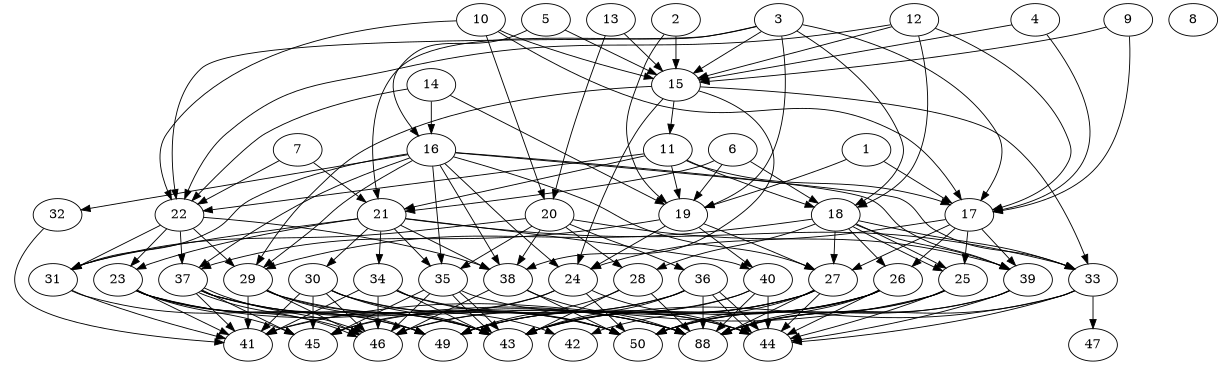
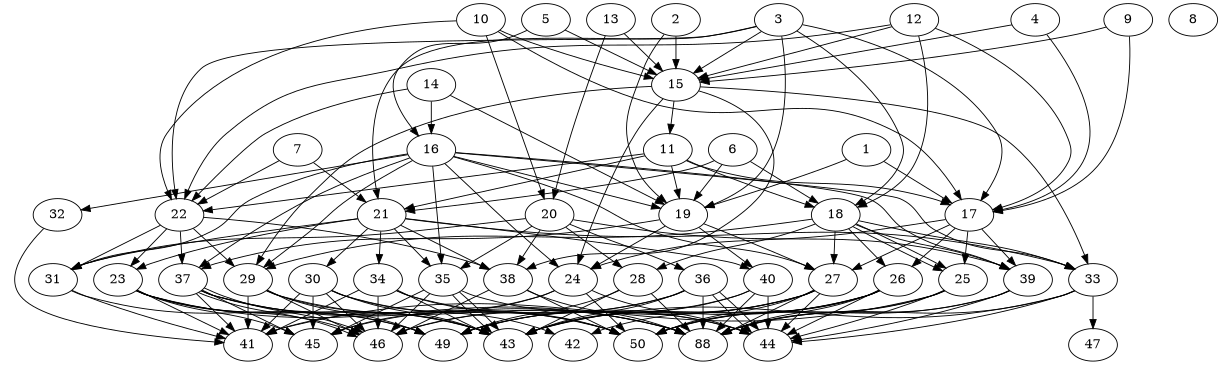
  digraph {
    node [alpha=0.19]
    1 [alpha=0.01 expect_size=8208384]
    17 [alpha=0.13 expect_size=50527232]
    19 [expect_size=10183680]
    24 [alpha=0.01 expect_size=35980288]
    27 [alpha=0.14 expect_size=47748096]
    39 [alpha=0.10 expect_size=45385728]
    25 [alpha=0.11 expect_size=43850752]
    26 [alpha=0.10 expect_size=43937792]
    37 [alpha=0.14 expect_size=32217088]
    40 [alpha=0.16 expect_size=24365056]
    41 [alpha=0.07 expect_size=28699648]
    45 [alpha=0.20 expect_size=38490112]
    44 [alpha=0.14 expect_size=25095168]
    50 [alpha=0.12 expect_size=26573824]
    43 [alpha=0.04 expect_size=38498304]
    46 [alpha=0.02 expect_size=42058752]
    n17 [alpha=0.14 expect_size=23171072 label=88]
    49 [alpha=0.18 expect_size=49310720]
    42 [alpha=0.08 expect_size=27238400]
    2 [alpha=0.16 expect_size=49452032]
    15 [alpha=0.00 expect_size=15803392]
    29 [alpha=0.11 expect_size=34122752]
    33 [alpha=0.14 expect_size=29244416]
    38 [alpha=0.11 expect_size=18103296]
    11 [alpha=0.05 expect_size=21276672]
    47 [alpha=0.03 expect_size=37585920]
    3 [alpha=0.18 expect_size=50122752]
    18 [alpha=0.01 expect_size=8553472]
    21 [alpha=0.00 expect_size=18016256]
    22 [alpha=0.20 expect_size=29205504]
    28 [alpha=0.12 expect_size=31170560]
    31 [expect_size=29487104]
    35 [alpha=0.02 expect_size=29629440]
    23 [expect_size=41819136]
    30 [alpha=0.02 expect_size=31995904]
    34 [alpha=0.06 expect_size=26228736]
    4 [alpha=0.03 expect_size=14357504]
    5 [alpha=0.16 expect_size=21754880]
    16 [alpha=0.02 expect_size=7027712]
    32 [alpha=0.05 expect_size=29561856]
    6 [alpha=0.18 expect_size=26609664]
    7 [alpha=0.02 expect_size=17760256]
    8 [alpha=0.01 expect_size=37009408]
    9 [alpha=0.04 expect_size=9914368]
    10 [expect_size=31715328]
    20 [expect_size=19855360]
    36 [alpha=0.18 expect_size=8774656]
    12 [alpha=0.05 expect_size=23758848]
    13 [alpha=0.18 expect_size=15045632]
    14 [alpha=0.03 expect_size=9516032]
    1 -> 17
    1 -> 19
    17 -> 24
    17 -> 27
    17 -> 39
    17 -> 25
    17 -> 26
    19 -> 24
    19 -> 27
    19 -> 37
    19 -> 40
    24 -> 41
    24 -> 45
    24 -> 44
    24 -> 50
    27 -> 44
    27 -> 50
    27 -> 43
    27 -> 46
    27 -> n17
    27 -> 49
    39 -> 44
    39 -> 50
    39 -> n17
    25 -> 41
    25 -> 44
    25 -> 50
    25 -> n17
    26 -> 44
    26 -> 50
    26 -> 43
    26 -> n17
    26 -> 49
    26 -> 42
    37 -> 41
    37 -> 45
    37 -> 50
    37 -> 43
    37 -> 46
    37 -> 46
    37 -> n17
    40 -> 44
    40 -> 43
    40 -> n17
    40 -> 49
    2 -> 19
    2 -> 15
    15 -> 24
    15 -> 29
    15 -> 33
    15 -> 38
    15 -> 11
    29 -> 41
    29 -> 43
    29 -> 46
    29 -> n17
    29 -> 49
    33 -> 44
    33 -> 43
    33 -> n17
    33 -> 47
    38 -> 50
    38 -> 46
    38 -> n17
    11 -> 17
    11 -> 19
    11 -> 18
    11 -> 21
    11 -> 22
    3 -> 17
    3 -> 19
    3 -> 15
    3 -> 18
    3 -> 21
    3 -> 22
    18 -> 27
    18 -> 39
    18 -> 25
    18 -> 25
    18 -> 26
    18 -> 29
    18 -> 33
    18 -> 28
    21 -> 40
    21 -> 33
    21 -> 38
    21 -> 31
    21 -> 35
    21 -> 23
    21 -> 30
    21 -> 34
    22 -> 37
    22 -> 29
    22 -> 38
    22 -> 31
    22 -> 23
    28 -> 43
    28 -> n17
    28 -> 49
    31 -> 41
    31 -> 49
    35 -> 45
    35 -> 44
    35 -> 43
    35 -> 43
    35 -> 46
    23 -> 41
    23 -> 45
    23 -> 43
    23 -> 46
    23 -> n17
    23 -> 49
    30 -> 41
    30 -> 45
    30 -> 50
    30 -> 43
    30 -> 46
    30 -> 42
    34 -> 41
    34 -> 44
    34 -> 50
    34 -> 43
    34 -> 46
    4 -> 17
    4 -> 15
    5 -> 15
    5 -> 16
    16 -> 24
    16 -> 27
    16 -> 39
    16 -> 37
    16 -> 29
    16 -> 33
-   16 -> 38
+   16 -> 19
    16 -> 31
    16 -> 35
    16 -> 32
    32 -> 41
    6 -> 19
    6 -> 18
    6 -> 21
    7 -> 21
    7 -> 22
    9 -> 17
    9 -> 15
    10 -> 17
    10 -> 15
    10 -> 22
    10 -> 20
    20 -> 39
    20 -> 38
    20 -> 28
    20 -> 31
    20 -> 35
    20 -> 36
    36 -> 45
    36 -> 44
    36 -> 44
    36 -> 43
    36 -> 46
    36 -> n17
    12 -> 17
    12 -> 15
    12 -> 18
    12 -> 22
    13 -> 15
    13 -> 20
    14 -> 19
    14 -> 22
    14 -> 16
  }
